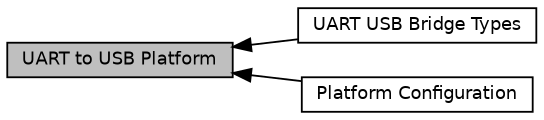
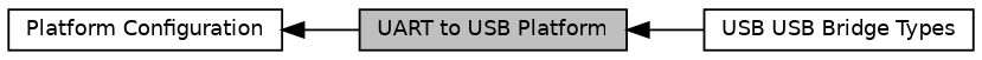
  digraph {
    rankdir=LR
    node [color=black fillcolor=white fontname=Helvetica fontsize=10 shape=record style=filled]
    edge [dir=back fontname=Helvetica fontsize=10 labelfontname=Helvetica labelfontsize=10 shape=plaintext style=solid]
-   n1 [height=0.2 label="UART USB Bridge Types" width=0.4]
+   n1 [height=0.2 label="USB USB Bridge Types" width=0.4]
    n2 [height=0.2 label="Platform Configuration" width=0.4]
    n3 [fillcolor=grey75 fontcolor=black height=0.2 label="UART to USB Platform" width=0.4]
-   n3 -> n2
+   n2 -> n3
    n3 -> n1
  }
